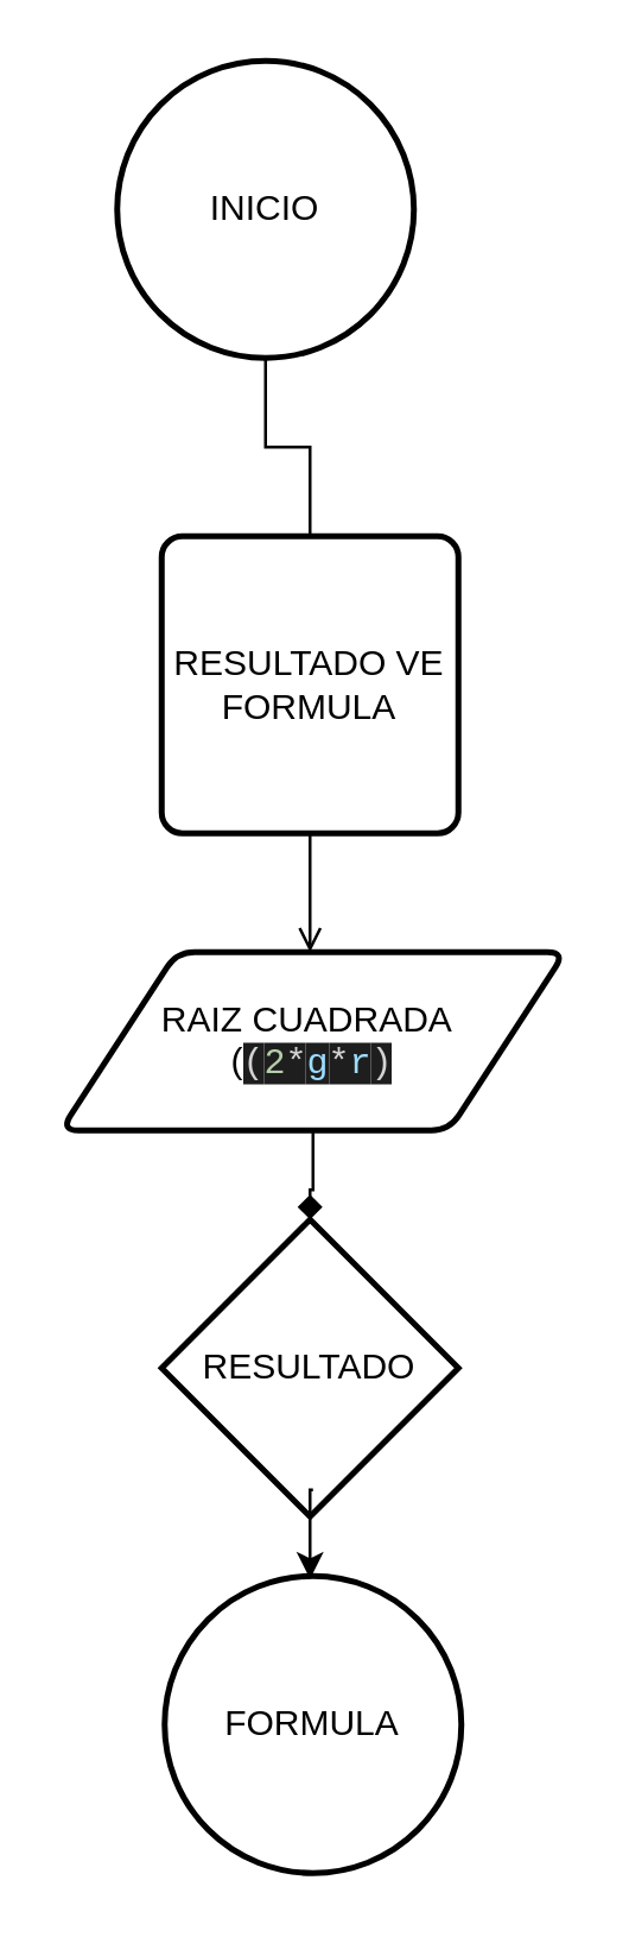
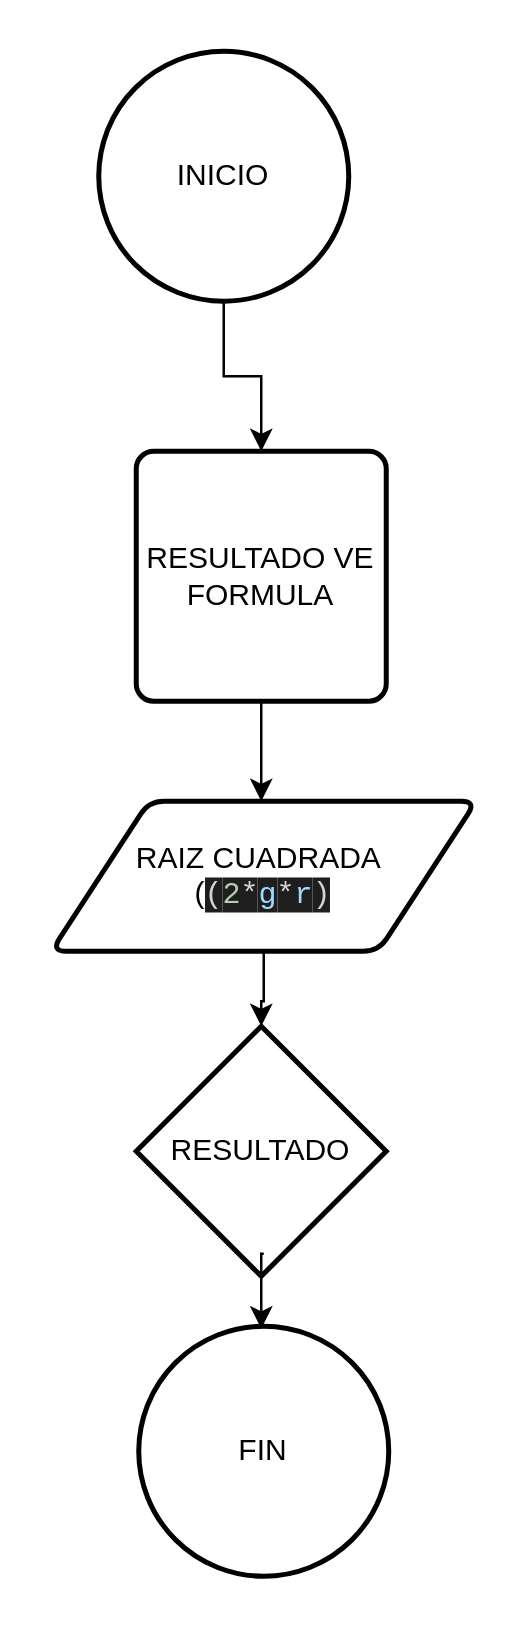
  <mxCell id="0" />
  <mxCell id="1" parent="0" />
- <mxCell id="2" value="" style="edgeStyle=orthogonalEdgeStyle;rounded=0;orthogonalLoop=1;jettySize=auto;html=1;endArrow=none;" edge="1" parent="1" source="3" target="5"><mxGeometry relative="1" as="geometry" /></mxCell>
+ <mxCell id="2" value="" style="edgeStyle=orthogonalEdgeStyle;rounded=0;orthogonalLoop=1;jettySize=auto;html=1;" edge="1" parent="1" source="3" target="5"><mxGeometry relative="1" as="geometry" /></mxCell>
  <mxCell id="3" value="INICIO&lt;br&gt;" style="strokeWidth=2;html=1;shape=mxgraph.flowchart.start_2;whiteSpace=wrap;" vertex="1" parent="1"><mxGeometry x="39" y="20" width="100" height="100" as="geometry" /></mxCell>
- <mxCell id="4" value="" style="edgeStyle=orthogonalEdgeStyle;rounded=0;orthogonalLoop=1;jettySize=auto;html=1;endArrow=open;" edge="1" parent="1" source="5" target="7"><mxGeometry relative="1" as="geometry"><Array as="points"><mxPoint x="104" y="310" /><mxPoint x="104" y="310" /></Array></mxGeometry></mxCell>
+ <mxCell id="4" value="" style="edgeStyle=orthogonalEdgeStyle;rounded=0;orthogonalLoop=1;jettySize=auto;html=1;" edge="1" parent="1" source="5" target="7"><mxGeometry relative="1" as="geometry"><Array as="points"><mxPoint x="104" y="310" /><mxPoint x="104" y="310" /></Array></mxGeometry></mxCell>
  <mxCell id="5" value="RESULTADO VE&lt;br&gt;FORMULA" style="rounded=1;whiteSpace=wrap;html=1;absoluteArcSize=1;arcSize=14;strokeWidth=2;" vertex="1" parent="1"><mxGeometry x="54" y="180" width="100" height="100" as="geometry" /></mxCell>
- <mxCell id="6" value="" style="edgeStyle=orthogonalEdgeStyle;rounded=0;orthogonalLoop=1;jettySize=auto;html=1;endArrow=diamond;" edge="1" parent="1" source="7" target="8"><mxGeometry relative="1" as="geometry" /></mxCell>
+ <mxCell id="6" value="" style="edgeStyle=orthogonalEdgeStyle;rounded=0;orthogonalLoop=1;jettySize=auto;html=1;" edge="1" parent="1" source="7" target="8"><mxGeometry relative="1" as="geometry" /></mxCell>
  <mxCell id="7" value="RAIZ CUADRADA&amp;nbsp;&lt;br&gt;(&lt;span style=&quot;color: rgb(212 , 212 , 212) ; font-family: &amp;#34;menlo&amp;#34; , &amp;#34;monaco&amp;#34; , &amp;#34;courier new&amp;#34; , monospace ; background-color: rgb(30 , 30 , 30)&quot;&gt;(&lt;/span&gt;&lt;span style=&quot;font-family: &amp;#34;menlo&amp;#34; , &amp;#34;monaco&amp;#34; , &amp;#34;courier new&amp;#34; , monospace ; background-color: rgb(30 , 30 , 30) ; color: rgb(181 , 206 , 168)&quot;&gt;2&lt;/span&gt;&lt;span style=&quot;color: rgb(212 , 212 , 212) ; font-family: &amp;#34;menlo&amp;#34; , &amp;#34;monaco&amp;#34; , &amp;#34;courier new&amp;#34; , monospace ; background-color: rgb(30 , 30 , 30)&quot;&gt;*&lt;/span&gt;&lt;span style=&quot;font-family: &amp;#34;menlo&amp;#34; , &amp;#34;monaco&amp;#34; , &amp;#34;courier new&amp;#34; , monospace ; background-color: rgb(30 , 30 , 30) ; color: rgb(156 , 220 , 254)&quot;&gt;g&lt;/span&gt;&lt;span style=&quot;color: rgb(212 , 212 , 212) ; font-family: &amp;#34;menlo&amp;#34; , &amp;#34;monaco&amp;#34; , &amp;#34;courier new&amp;#34; , monospace ; background-color: rgb(30 , 30 , 30)&quot;&gt;*&lt;/span&gt;&lt;span style=&quot;font-family: &amp;#34;menlo&amp;#34; , &amp;#34;monaco&amp;#34; , &amp;#34;courier new&amp;#34; , monospace ; background-color: rgb(30 , 30 , 30) ; color: rgb(156 , 220 , 254)&quot;&gt;r&lt;/span&gt;&lt;span style=&quot;color: rgb(212 , 212 , 212) ; font-family: &amp;#34;menlo&amp;#34; , &amp;#34;monaco&amp;#34; , &amp;#34;courier new&amp;#34; , monospace ; background-color: rgb(30 , 30 , 30)&quot;&gt;)&lt;/span&gt;" style="shape=parallelogram;html=1;strokeWidth=2;perimeter=parallelogramPerimeter;whiteSpace=wrap;rounded=1;arcSize=12;size=0.23;" vertex="1" parent="1"><mxGeometry x="20" y="320" width="170" height="60" as="geometry" /></mxCell>
  <mxCell id="8" value="RESULTADO" style="strokeWidth=2;html=1;shape=mxgraph.flowchart.decision;whiteSpace=wrap;" vertex="1" parent="1"><mxGeometry x="54" y="410" width="100" height="100" as="geometry" /></mxCell>
- <mxCell id="9" value="FORMULA" style="strokeWidth=2;html=1;shape=mxgraph.flowchart.start_2;whiteSpace=wrap;" vertex="1" parent="1"><mxGeometry x="55" y="530" width="100" height="100" as="geometry" /></mxCell>
+ <mxCell id="9" value="FIN" style="strokeWidth=2;html=1;shape=mxgraph.flowchart.start_2;whiteSpace=wrap;" vertex="1" parent="1"><mxGeometry x="55" y="530" width="100" height="100" as="geometry" /></mxCell>
  <mxCell id="10" value="" style="edgeStyle=orthogonalEdgeStyle;rounded=0;orthogonalLoop=1;jettySize=auto;html=1;" edge="1" parent="1"><mxGeometry relative="1" as="geometry"><mxPoint x="105" y="501" as="sourcePoint" /><mxPoint x="104" y="531" as="targetPoint" /></mxGeometry></mxCell>
